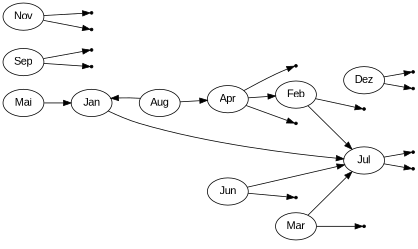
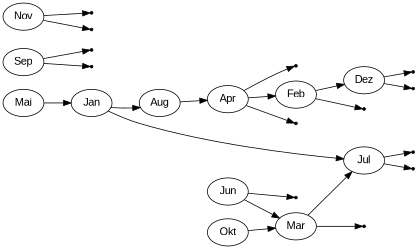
  digraph {
    rankdir=LR
    node [fontname=Arial shape=point]
    Mai [shape=""]
    Jan [shape=""]
    Aug [shape=""]
    Jul [shape=""]
+   Okt [shape=""]
    Mar [shape=""]
    Apr [shape=""]
    Jun [shape=""]
    null7
    Feb [shape=""]
    null0
    null1
    Dez [shape=""]
    null4
    null2
    null3
    null5
    null6
    null8
    Sep [shape=""]
    null11
    null12
    Nov [shape=""]
    null9
    null10
    Mai -> Jan
-   Aug -> Jan
+   Jan -> Aug
    Jan -> Jul
    Aug -> Apr
    Jul -> null5
    Jul -> null6
+   Okt -> Mar
    Mar -> Jul
    Mar -> null8
    Apr -> Feb
    Apr -> null0
    Apr -> null1
-   Jun -> Jul
+   Jun -> Mar
    Jun -> null7
-   Feb -> Jul
+   Feb -> Dez
    Feb -> null4
    Dez -> null2
    Dez -> null3
    Sep -> null11
    Sep -> null12
    Nov -> null9
    Nov -> null10
  }
